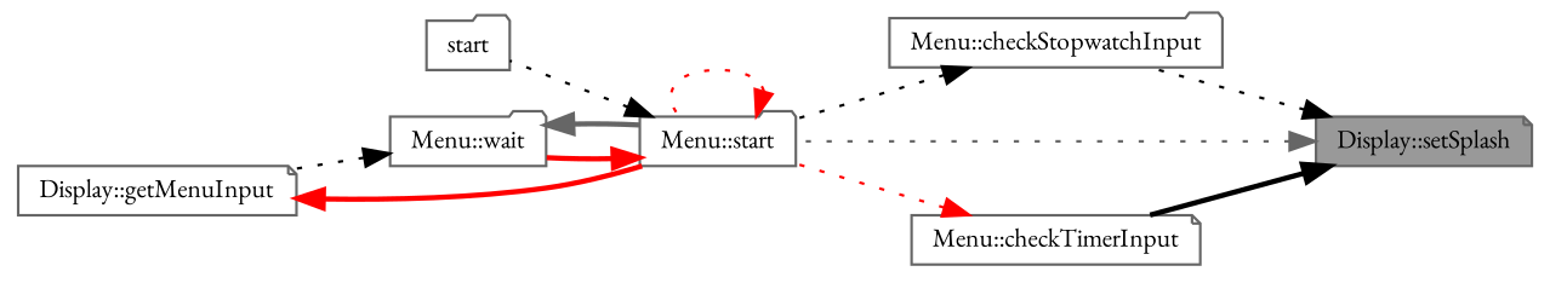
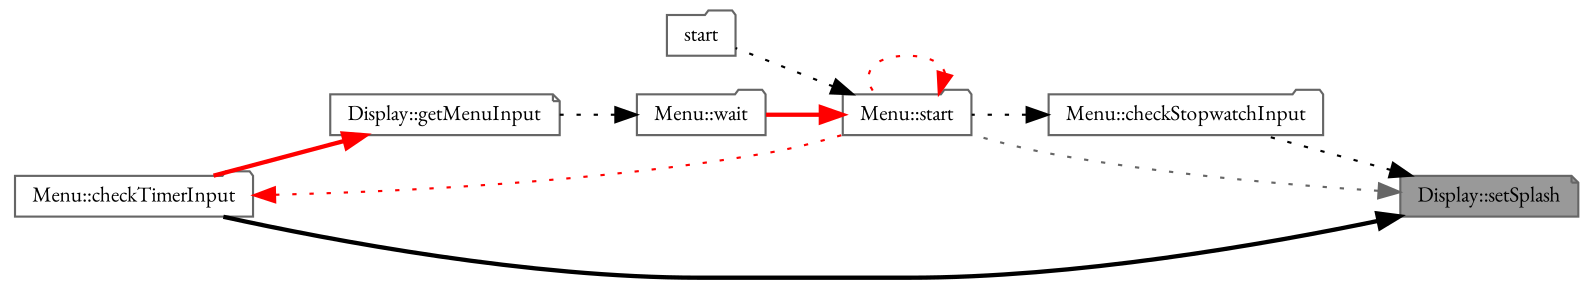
  digraph {
    fontname="EB Garamond"
    rankdir=RL
    node [color=grey40 fillcolor=white fontname="EB Garamond" fontsize=10 shape=folder style=filled]
    edge [color=black dir=back fontname="EB Garamond" fontsize=10 labelfontname=Helvetica labelfontsize=10 style=dotted]
    n1 [color=gray40 fillcolor=grey60 fontcolor=black height=0.2 label="Display::setSplash" shape=note width=0.4]
    n2 [height=0.2 label="Menu::checkStopwatchInput" width=0.4]
    n3 [height=0.2 label="Menu::start" width=0.4]
-   n4 [height=0.2 label="Menu::checkTimerInput" shape=note width=0.4]
+   n4 [height=0.2 label="Menu::checkTimerInput" width=0.4]
    n5 [height=0.2 label=start width=0.4]
    n6 [height=0.2 label="Menu::wait" width=0.4]
    n7 [height=0.2 label="Display::getMenuInput" shape=note width=0.4]
    n1 -> n2
    n1 -> n3 [color=gray40]
    n1 -> n4 [style=bold]
    n2 -> n3
    n3 -> n3 [color=red]
    n3 -> n5
    n3 -> n6 [color=red style=bold]
    n4 -> n3 [color=red]
-   n6 -> n3 [color=gray40 style=bold]
    n6 -> n7
-   n7 -> n3 [color=red style=bold]
+   n7 -> n4 [color=red style=bold]
  }
